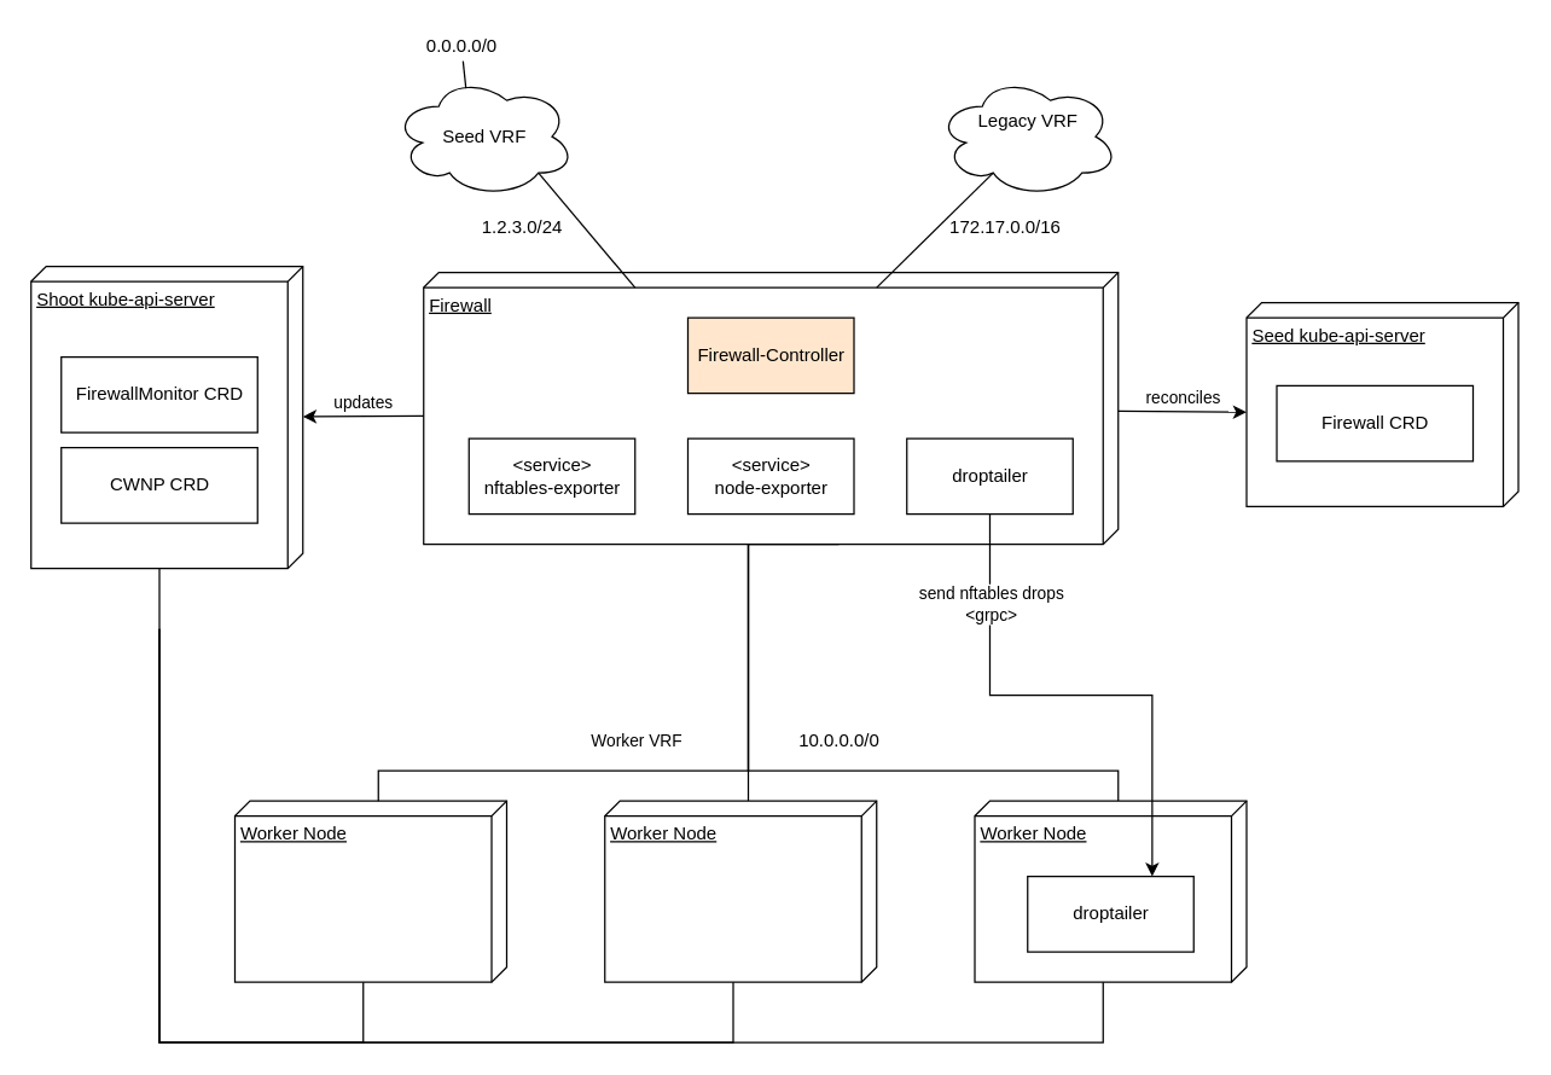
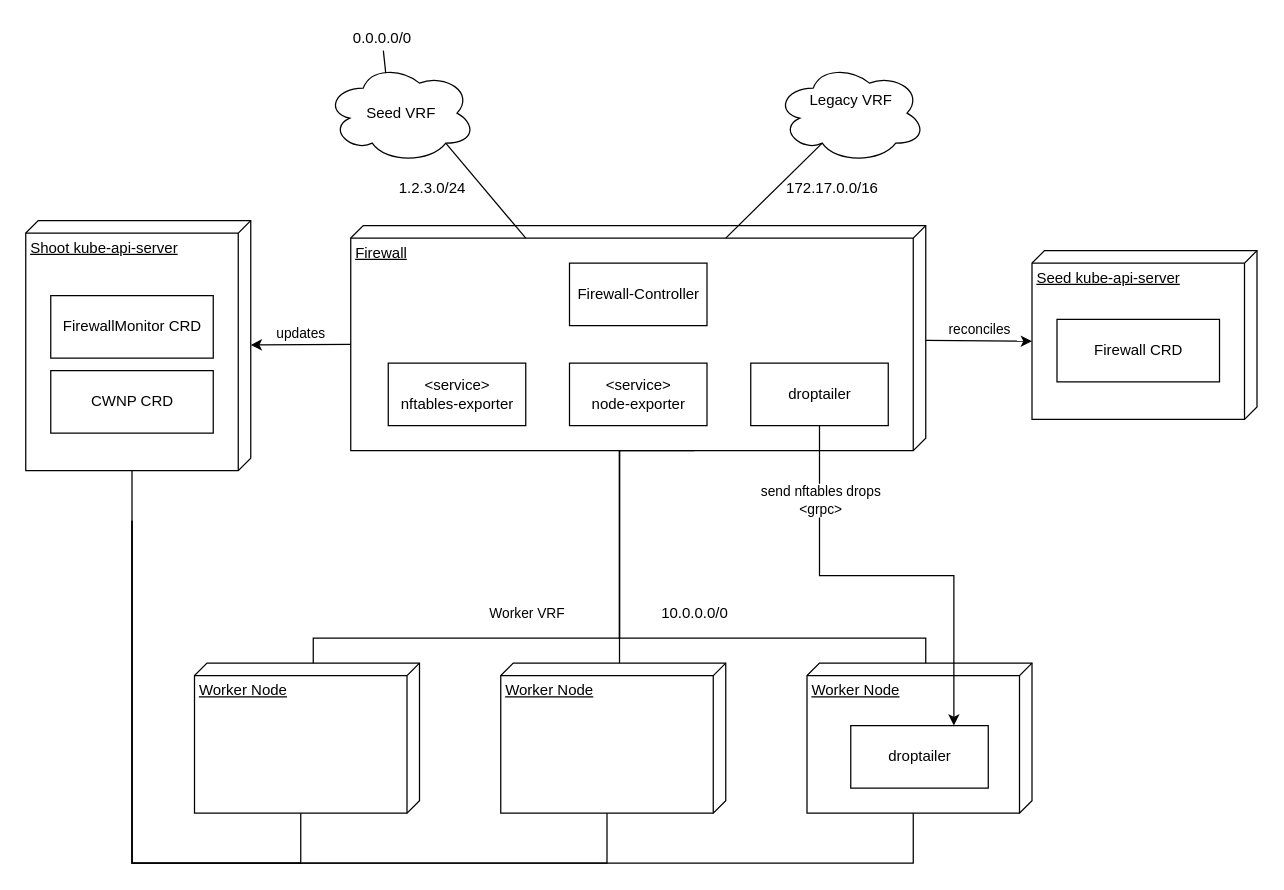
  <mxCell id="0" />
  <mxCell id="1" parent="0" />
  <mxCell id="2" value="Worker Node" style="verticalAlign=top;align=left;spacingTop=8;spacingLeft=2;spacingRight=12;shape=cube;size=10;direction=south;fontStyle=4;html=1;" parent="1" vertex="1"><mxGeometry x="155" y="530" width="180" height="120" as="geometry" /></mxCell>
  <mxCell id="3" value="reconciles" style="edgeStyle=none;html=1;entryX=0;entryY=0;entryDx=72.5;entryDy=180;entryPerimeter=0;endArrow=classic;endFill=1;verticalAlign=bottom;" edge="1" parent="1" source="4" target="34"><mxGeometry relative="1" as="geometry" /></mxCell>
  <mxCell id="4" value="Firewall" style="verticalAlign=top;align=left;spacingTop=8;spacingLeft=2;spacingRight=12;shape=cube;size=10;direction=south;fontStyle=4;html=1;" parent="1" vertex="1"><mxGeometry x="280" y="180" width="460" height="180" as="geometry" /></mxCell>
  <mxCell id="5" style="edgeStyle=orthogonalEdgeStyle;rounded=0;orthogonalLoop=1;jettySize=auto;html=1;exitX=0;exitY=0;exitDx=180;exitDy=185;endArrow=none;endFill=0;exitPerimeter=0;entryX=0;entryY=0;entryDx=0;entryDy=85;entryPerimeter=0;" parent="1" source="4" target="2" edge="1"><mxGeometry relative="1" as="geometry"><mxPoint x="325" y="540" as="targetPoint" /><Array as="points"><mxPoint x="495" y="360" /><mxPoint x="495" y="510" /><mxPoint x="250" y="510" /></Array></mxGeometry></mxCell>
  <mxCell id="6" value="Worker VRF" style="edgeLabel;html=1;align=center;verticalAlign=middle;resizable=0;points=[];" parent="5" vertex="1" connectable="0"><mxGeometry x="0.319" relative="1" as="geometry"><mxPoint x="28.1" y="-20.03" as="offset" /></mxGeometry></mxCell>
  <mxCell id="7" style="edgeStyle=none;rounded=0;orthogonalLoop=1;jettySize=auto;html=1;entryX=0.31;entryY=0.8;entryDx=0;entryDy=0;entryPerimeter=0;endArrow=none;endFill=0;" parent="1" target="13" edge="1"><mxGeometry relative="1" as="geometry"><mxPoint x="580" y="190" as="sourcePoint" /></mxGeometry></mxCell>
- <mxCell id="8" value="Firewall-Controller" style="html=1;fillColor=#ffe6cc;" parent="1" vertex="1"><mxGeometry x="455" y="210" width="110" height="50" as="geometry" /></mxCell>
+ <mxCell id="8" value="Firewall-Controller" style="html=1;" parent="1" vertex="1"><mxGeometry x="455" y="210" width="110" height="50" as="geometry" /></mxCell>
  <mxCell id="9" style="edgeStyle=orthogonalEdgeStyle;rounded=0;orthogonalLoop=1;jettySize=auto;html=1;exitX=0;exitY=0;exitDx=0;exitDy=85;endArrow=none;endFill=0;exitPerimeter=0;" parent="1" source="24" edge="1"><mxGeometry relative="1" as="geometry"><mxPoint x="495" y="555" as="sourcePoint" /><mxPoint x="495" y="360" as="targetPoint" /></mxGeometry></mxCell>
  <mxCell id="10" style="edgeStyle=orthogonalEdgeStyle;rounded=0;orthogonalLoop=1;jettySize=auto;html=1;exitX=0;exitY=0;exitDx=0;exitDy=85;endArrow=none;endFill=0;exitPerimeter=0;" parent="1" source="25" edge="1"><mxGeometry relative="1" as="geometry"><mxPoint x="495" y="360" as="targetPoint" /><mxPoint x="665" y="555" as="sourcePoint" /><Array as="points"><mxPoint x="740" y="510" /><mxPoint x="495" y="510" /></Array></mxGeometry></mxCell>
  <mxCell id="11" style="edgeStyle=none;rounded=0;orthogonalLoop=1;jettySize=auto;html=1;exitX=0.8;exitY=0.8;exitDx=0;exitDy=0;exitPerimeter=0;endArrow=none;endFill=0;" parent="1" source="12" edge="1"><mxGeometry relative="1" as="geometry"><mxPoint x="420" y="190" as="targetPoint" /></mxGeometry></mxCell>
  <mxCell id="12" value="" style="ellipse;shape=cloud;whiteSpace=wrap;html=1;" parent="1" vertex="1"><mxGeometry x="260" y="50" width="120" height="80" as="geometry" /></mxCell>
  <mxCell id="13" value="" style="ellipse;shape=cloud;whiteSpace=wrap;html=1;" parent="1" vertex="1"><mxGeometry x="620" y="50" width="120" height="80" as="geometry" /></mxCell>
  <mxCell id="14" value="Seed VRF" style="text;html=1;align=center;verticalAlign=middle;resizable=0;points=[];autosize=1;" parent="1" vertex="1"><mxGeometry x="280" y="80" width="80" height="20" as="geometry" /></mxCell>
  <mxCell id="15" value="Legacy VRF" style="text;html=1;align=center;verticalAlign=middle;resizable=0;points=[];autosize=1;" parent="1" vertex="1"><mxGeometry x="640" y="70" width="80" height="20" as="geometry" /></mxCell>
  <mxCell id="16" value="1.2.3.0/24" style="text;html=1;align=center;verticalAlign=middle;resizable=0;points=[];autosize=1;" parent="1" vertex="1"><mxGeometry x="310" y="140" width="70" height="20" as="geometry" /></mxCell>
  <mxCell id="17" value="172.17.0.0/16" style="text;html=1;align=center;verticalAlign=middle;resizable=0;points=[];autosize=1;" parent="1" vertex="1"><mxGeometry x="620" y="140" width="90" height="20" as="geometry" /></mxCell>
  <mxCell id="18" value="10.0.0.0/0" style="text;html=1;align=center;verticalAlign=middle;resizable=0;points=[];autosize=1;" parent="1" vertex="1"><mxGeometry x="520" y="480" width="70" height="20" as="geometry" /></mxCell>
  <mxCell id="19" style="edgeStyle=none;rounded=0;orthogonalLoop=1;jettySize=auto;html=1;entryX=0.4;entryY=0.1;entryDx=0;entryDy=0;entryPerimeter=0;endArrow=none;endFill=0;" parent="1" source="20" target="12" edge="1"><mxGeometry relative="1" as="geometry" /></mxCell>
  <mxCell id="20" value="0.0.0.0/0" style="text;html=1;align=center;verticalAlign=middle;resizable=0;points=[];autosize=1;" parent="1" vertex="1"><mxGeometry x="275" y="20" width="60" height="20" as="geometry" /></mxCell>
  <mxCell id="21" value="&amp;lt;service&amp;gt;&lt;br&gt;nftables-exporter" style="html=1;" parent="1" vertex="1"><mxGeometry x="310" y="290" width="110" height="50" as="geometry" /></mxCell>
  <mxCell id="22" value="&amp;lt;service&amp;gt;&lt;br&gt;node-exporter" style="html=1;" parent="1" vertex="1"><mxGeometry x="455" y="290" width="110" height="50" as="geometry" /></mxCell>
  <mxCell id="23" value="droptailer" style="html=1;" parent="1" vertex="1"><mxGeometry x="600" y="290" width="110" height="50" as="geometry" /></mxCell>
  <mxCell id="24" value="Worker Node" style="verticalAlign=top;align=left;spacingTop=8;spacingLeft=2;spacingRight=12;shape=cube;size=10;direction=south;fontStyle=4;html=1;" parent="1" vertex="1"><mxGeometry x="400" y="530" width="180" height="120" as="geometry" /></mxCell>
  <mxCell id="25" value="Worker Node" style="verticalAlign=top;align=left;spacingTop=8;spacingLeft=2;spacingRight=12;shape=cube;size=10;direction=south;fontStyle=4;html=1;" parent="1" vertex="1"><mxGeometry x="645" y="530" width="180" height="120" as="geometry" /></mxCell>
  <mxCell id="26" value="droptailer" style="html=1;" parent="1" vertex="1"><mxGeometry x="680" y="580" width="110" height="50" as="geometry" /></mxCell>
  <mxCell id="27" style="edgeStyle=orthogonalEdgeStyle;rounded=0;orthogonalLoop=1;jettySize=auto;html=1;entryX=0.75;entryY=0;entryDx=0;entryDy=0;" parent="1" source="23" target="26" edge="1"><mxGeometry relative="1" as="geometry" /></mxCell>
  <mxCell id="28" value="send nftables drops&lt;br&gt;&amp;lt;grpc&amp;gt;" style="edgeLabel;html=1;align=center;verticalAlign=middle;resizable=0;points=[];" parent="27" vertex="1" connectable="0"><mxGeometry x="-0.309" y="37" relative="1" as="geometry"><mxPoint x="0.07" y="-23.03" as="offset" /></mxGeometry></mxCell>
  <mxCell id="29" value="updates" style="edgeStyle=none;html=1;entryX=0;entryY=0;entryDx=95;entryDy=460;entryPerimeter=0;endArrow=none;endFill=0;startArrow=classic;startFill=1;verticalAlign=bottom;" edge="1" parent="1" source="30" target="4"><mxGeometry relative="1" as="geometry" /></mxCell>
  <mxCell id="30" value="Shoot kube-api-server" style="verticalAlign=top;align=left;spacingTop=8;spacingLeft=2;spacingRight=12;shape=cube;size=10;direction=south;fontStyle=4;html=1;" vertex="1" parent="1"><mxGeometry x="20" y="176" width="180" height="200" as="geometry" /></mxCell>
  <mxCell id="31" style="edgeStyle=orthogonalEdgeStyle;rounded=0;orthogonalLoop=1;jettySize=auto;html=1;endArrow=none;endFill=0;entryX=0;entryY=0;entryDx=120;entryDy=95;entryPerimeter=0;exitX=0;exitY=0;exitDx=240;exitDy=95;exitPerimeter=0;" edge="1" parent="1" source="30" target="2"><mxGeometry relative="1" as="geometry"><mxPoint x="0" y="420" as="targetPoint" /><Array as="points"><mxPoint x="105" y="690" /><mxPoint x="240" y="690" /></Array><mxPoint x="270" y="440" as="sourcePoint" /></mxGeometry></mxCell>
  <mxCell id="32" style="edgeStyle=orthogonalEdgeStyle;rounded=0;orthogonalLoop=1;jettySize=auto;html=1;endArrow=none;endFill=0;entryX=0;entryY=0;entryDx=120;entryDy=95;entryPerimeter=0;exitX=0;exitY=0;exitDx=240;exitDy=95;exitPerimeter=0;" edge="1" parent="1" source="30" target="24"><mxGeometry relative="1" as="geometry"><mxPoint x="250" y="660" as="targetPoint" /><Array as="points"><mxPoint x="105" y="690" /><mxPoint x="485" y="690" /></Array><mxPoint x="170" y="440" as="sourcePoint" /></mxGeometry></mxCell>
  <mxCell id="33" value="FirewallMonitor CRD" style="html=1;" vertex="1" parent="1"><mxGeometry x="40" y="236" width="130" height="50" as="geometry" /></mxCell>
  <mxCell id="34" value="Seed kube-api-server" style="verticalAlign=top;align=left;spacingTop=8;spacingLeft=2;spacingRight=12;shape=cube;size=10;direction=south;fontStyle=4;html=1;" vertex="1" parent="1"><mxGeometry x="825" y="200" width="180" height="135" as="geometry" /></mxCell>
  <mxCell id="35" value="Firewall CRD" style="html=1;" vertex="1" parent="1"><mxGeometry x="845" y="255" width="130" height="50" as="geometry" /></mxCell>
  <mxCell id="36" style="edgeStyle=orthogonalEdgeStyle;rounded=0;orthogonalLoop=1;jettySize=auto;html=1;exitX=0;exitY=0;exitDx=200;exitDy=95;endArrow=none;endFill=0;exitPerimeter=0;entryX=0;entryY=0;entryDx=120;entryDy=95;entryPerimeter=0;" edge="1" parent="1" source="30" target="25"><mxGeometry relative="1" as="geometry"><mxPoint x="495" y="660" as="targetPoint" /><Array as="points"><mxPoint x="105" y="690" /><mxPoint x="730" y="690" /></Array><mxPoint x="115" y="380" as="sourcePoint" /></mxGeometry></mxCell>
  <mxCell id="37" value="CWNP CRD" style="html=1;" vertex="1" parent="1"><mxGeometry x="40" y="296" width="130" height="50" as="geometry" /></mxCell>
